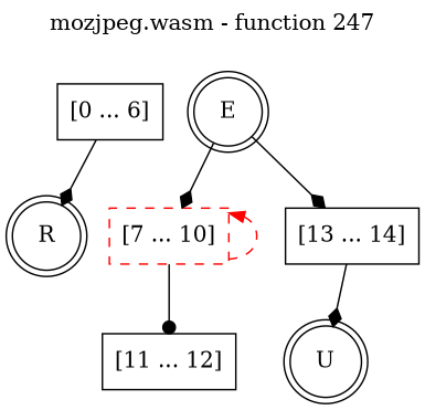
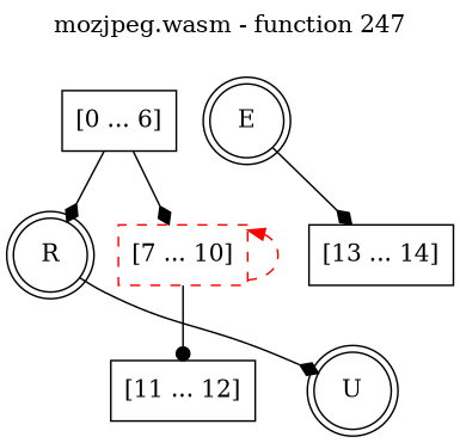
  digraph {
    label="mozjpeg.wasm - function 247"
    labelfontcolor=black
    labelfontname=Helvetica
    labelfontsize=16
    labelloc=t
    node [shape=box]
    edge [arrowhead=diamond]
    E [shape=doublecircle]
    n2 [color=black label="[13 ... 14]" style=solid]
    n3 [label=U shape=doublecircle]
    n4 [label=R shape=doublecircle]
    n5 [color=black label="[0 ... 6]" style=solid]
    n6 [color=red label="[7 ... 10]" style=dashed]
    n7 [color=black label="[11 ... 12]" style=solid]
    E -> n2
-   n2 -> n3
+   n4 -> n3
    n5 -> n4
-   E -> n6
+   n5 -> n6
    n6 -> n6 [color=red dir=back style=dashed arrowhead=""]
    n6 -> n7 [arrowhead=dot]
  }
